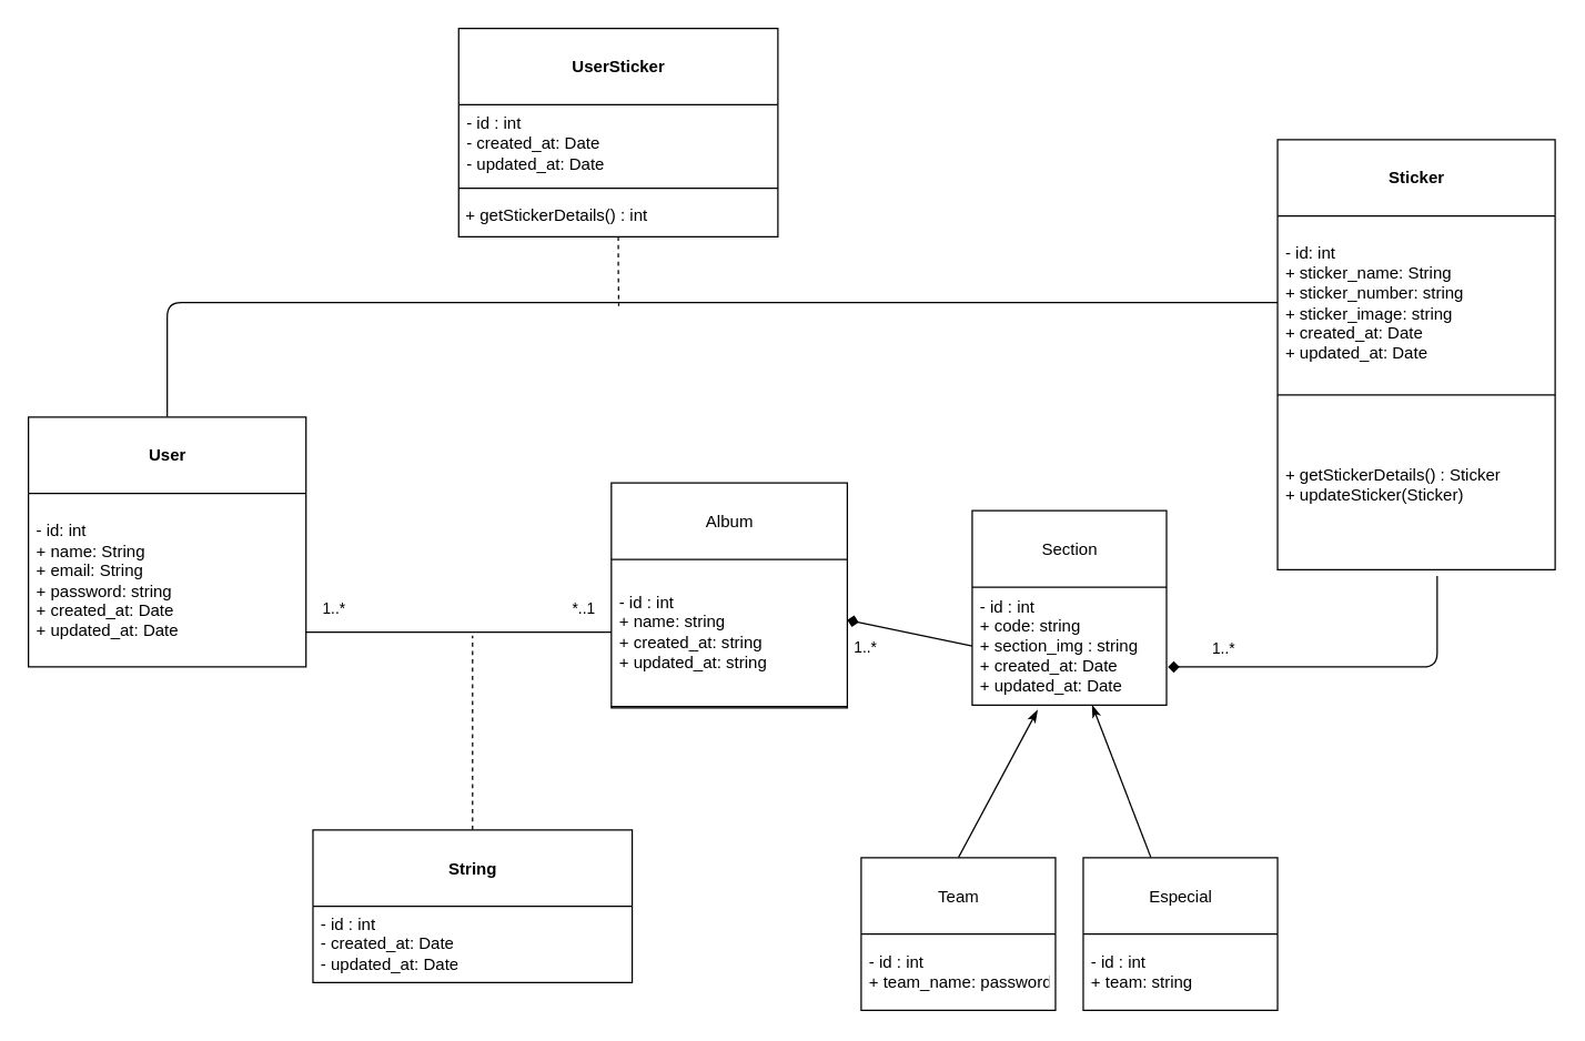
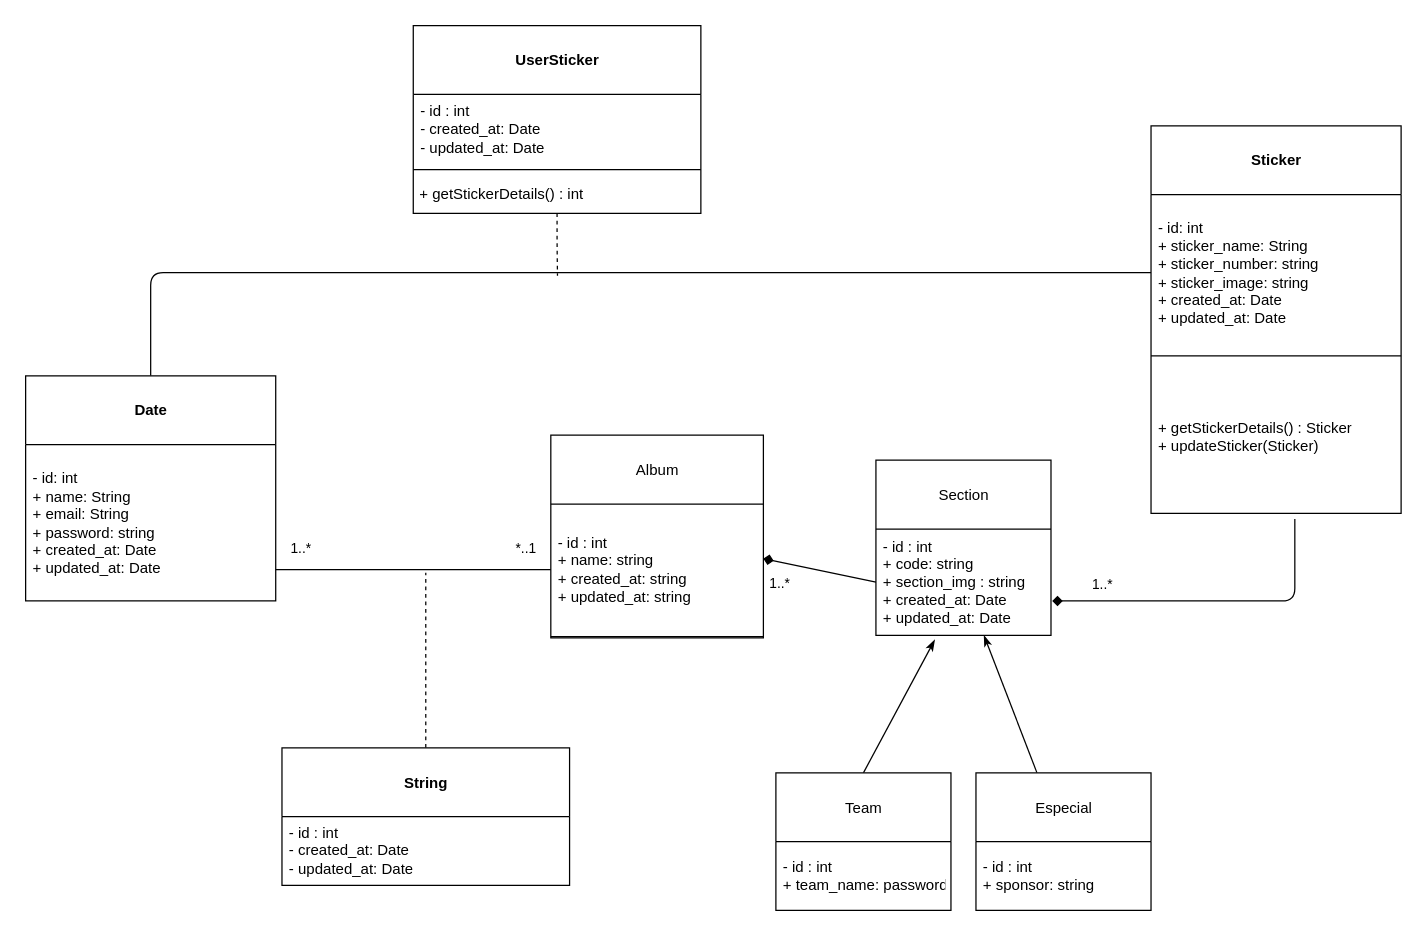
  <mxCell id="0" />
  <mxCell id="1" parent="0" />
  <mxCell id="2" value="1..*" style="edgeStyle=none;html=1;entryX=0;entryY=0.5;entryDx=0;entryDy=0;endArrow=none;endFill=0;" parent="1" edge="1"><mxGeometry x="-0.818" y="18" relative="1" as="geometry"><mxPoint x="220" y="455" as="sourcePoint" /><mxPoint x="440" y="455" as="targetPoint" /><mxPoint y="1" as="offset" /></mxGeometry></mxCell>
  <mxCell id="3" style="edgeStyle=orthogonalEdgeStyle;html=1;exitX=0.5;exitY=0;exitDx=0;exitDy=0;startArrow=none;startFill=0;endArrow=none;endFill=0;" parent="1" source="4" target="13" edge="1"><mxGeometry relative="1" as="geometry" /></mxCell>
- <mxCell id="4" value="&lt;b&gt;&lt;br&gt;User&lt;br&gt;&lt;/b&gt;" style="swimlane;fontStyle=0;align=center;verticalAlign=top;childLayout=stackLayout;horizontal=1;startSize=55;horizontalStack=0;resizeParent=1;resizeParentMax=0;resizeLast=0;collapsible=0;marginBottom=0;html=1;" parent="1" vertex="1"><mxGeometry x="20" y="300" width="200" height="180" as="geometry" /></mxCell>
+ <mxCell id="4" value="&lt;b&gt;&lt;br&gt;Date&lt;br&gt;&lt;/b&gt;" style="swimlane;fontStyle=0;align=center;verticalAlign=top;childLayout=stackLayout;horizontal=1;startSize=55;horizontalStack=0;resizeParent=1;resizeParentMax=0;resizeLast=0;collapsible=0;marginBottom=0;html=1;" parent="1" vertex="1"><mxGeometry x="20" y="300" width="200" height="180" as="geometry" /></mxCell>
  <mxCell id="5" value="- id: int&lt;br&gt;+ name: String&lt;br&gt;+ email: String&lt;br&gt;+ password: string&lt;br&gt;+ created_at: Date&lt;br&gt;+ updated_at: Date" style="text;html=1;strokeColor=none;fillColor=none;align=left;verticalAlign=middle;spacingLeft=4;spacingRight=4;overflow=hidden;rotatable=0;points=[[0,0.5],[1,0.5]];portConstraint=eastwest;" parent="4" vertex="1"><mxGeometry y="55" width="200" height="125" as="geometry" /></mxCell>
  <mxCell id="6" value="1..*" style="edgeStyle=none;html=1;endArrow=none;endFill=0;startArrow=diamond;startFill=1;entryX=0;entryY=0.5;entryDx=0;entryDy=0;" parent="1" source="7" target="11" edge="1"><mxGeometry x="-0.625" y="-17" relative="1" as="geometry"><mxPoint x="670" y="477.5" as="targetPoint" /><mxPoint as="offset" /></mxGeometry></mxCell>
  <mxCell id="7" value="&lt;br&gt;Album&lt;br&gt;" style="swimlane;fontStyle=0;align=center;verticalAlign=top;childLayout=stackLayout;horizontal=1;startSize=55;horizontalStack=0;resizeParent=1;resizeParentMax=0;resizeLast=0;collapsible=0;marginBottom=0;html=1;" parent="1" vertex="1"><mxGeometry x="440" y="347.5" width="170" height="162" as="geometry" /></mxCell>
  <mxCell id="8" value="- id : int&lt;br&gt;+ name: string&lt;br&gt;+ created_at: string&lt;br&gt;+ updated_at: string" style="text;html=1;strokeColor=none;fillColor=none;align=left;verticalAlign=middle;spacingLeft=4;spacingRight=4;overflow=hidden;rotatable=0;points=[[0,0.5],[1,0.5]];portConstraint=eastwest;" parent="7" vertex="1"><mxGeometry y="55" width="170" height="105" as="geometry" /></mxCell>
  <mxCell id="9" value="" style="line;strokeWidth=1;fillColor=none;align=left;verticalAlign=middle;spacingTop=-1;spacingLeft=3;spacingRight=3;rotatable=0;labelPosition=right;points=[];portConstraint=eastwest;" parent="7" vertex="1"><mxGeometry y="160" width="170" height="2" as="geometry" /></mxCell>
  <mxCell id="10" value="&lt;br&gt;Section" style="swimlane;fontStyle=0;align=center;verticalAlign=top;childLayout=stackLayout;horizontal=1;startSize=55;horizontalStack=0;resizeParent=1;resizeParentMax=0;resizeLast=0;collapsible=0;marginBottom=0;html=1;" parent="1" vertex="1"><mxGeometry x="700" y="367.5" width="140" height="140" as="geometry" /></mxCell>
  <mxCell id="11" value="- id : int&lt;br&gt;+ code: string&lt;br&gt;+ section_img : string&lt;br&gt;+ created_at: Date&lt;br&gt;+ updated_at: Date" style="text;html=1;strokeColor=none;fillColor=none;align=left;verticalAlign=middle;spacingLeft=4;spacingRight=4;overflow=hidden;rotatable=0;points=[[0,0.5],[1,0.5]];portConstraint=eastwest;" parent="10" vertex="1"><mxGeometry y="55" width="140" height="85" as="geometry" /></mxCell>
  <mxCell id="12" value="&lt;b&gt;&lt;br&gt;Sticker&lt;br&gt;&lt;/b&gt;" style="swimlane;fontStyle=0;align=center;verticalAlign=top;childLayout=stackLayout;horizontal=1;startSize=55;horizontalStack=0;resizeParent=1;resizeParentMax=0;resizeLast=0;collapsible=0;marginBottom=0;html=1;" parent="1" vertex="1"><mxGeometry x="920" y="100" width="200" height="310" as="geometry" /></mxCell>
  <mxCell id="13" value="- id: int&lt;br&gt;+ sticker_name: String&lt;br&gt;+ sticker_number: string&lt;br&gt;+ sticker_image: string&lt;br&gt;+ created_at: Date&lt;br&gt;+ updated_at: Date" style="text;html=1;strokeColor=none;fillColor=none;align=left;verticalAlign=middle;spacingLeft=4;spacingRight=4;overflow=hidden;rotatable=0;points=[[0,0.5],[1,0.5]];portConstraint=eastwest;" parent="12" vertex="1"><mxGeometry y="55" width="200" height="125" as="geometry" /></mxCell>
  <mxCell id="14" value="" style="line;strokeWidth=1;fillColor=none;align=left;verticalAlign=middle;spacingTop=-1;spacingLeft=3;spacingRight=3;rotatable=0;labelPosition=right;points=[];portConstraint=eastwest;" parent="12" vertex="1"><mxGeometry y="180" width="200" height="8" as="geometry" /></mxCell>
  <mxCell id="15" value="+ getStickerDetails() : Sticker&lt;br&gt;+ updateSticker(Sticker)" style="text;html=1;strokeColor=none;fillColor=none;align=left;verticalAlign=middle;spacingLeft=4;spacingRight=4;overflow=hidden;rotatable=0;points=[[0,0.5],[1,0.5]];portConstraint=eastwest;" parent="12" vertex="1"><mxGeometry y="188" width="200" height="122" as="geometry" /></mxCell>
  <mxCell id="16" value="*..1" style="edgeStyle=none;html=1;endArrow=none;endFill=0;dashed=1;" parent="1" source="17" edge="1"><mxGeometry x="1" y="-82" relative="1" as="geometry"><mxPoint x="340" y="457.5" as="targetPoint" /><mxPoint x="-2" y="-20" as="offset" /></mxGeometry></mxCell>
  <mxCell id="17" value="&lt;br&gt;&lt;b&gt;String&lt;br&gt;&lt;br&gt;&lt;/b&gt;" style="swimlane;fontStyle=0;align=center;verticalAlign=top;childLayout=stackLayout;horizontal=1;startSize=55;horizontalStack=0;resizeParent=1;resizeParentMax=0;resizeLast=0;collapsible=0;marginBottom=0;html=1;" parent="1" vertex="1"><mxGeometry x="225" y="597.5" width="230" height="110" as="geometry" /></mxCell>
  <mxCell id="18" value="- id : int&lt;br&gt;- created_at: Date&lt;br&gt;- updated_at: Date" style="text;html=1;strokeColor=none;fillColor=none;align=left;verticalAlign=middle;spacingLeft=4;spacingRight=4;overflow=hidden;rotatable=0;points=[[0,0.5],[1,0.5]];portConstraint=eastwest;" parent="17" vertex="1"><mxGeometry y="55" width="230" height="55" as="geometry" /></mxCell>
  <mxCell id="19" value="1..*" style="edgeStyle=orthogonalEdgeStyle;html=1;endArrow=none;endFill=0;startArrow=diamond;startFill=1;entryX=0.575;entryY=1.036;entryDx=0;entryDy=0;entryPerimeter=0;" parent="1" target="15" edge="1"><mxGeometry x="-0.693" y="13" relative="1" as="geometry"><mxPoint x="970" y="450.5" as="targetPoint" /><mxPoint x="841" y="480" as="sourcePoint" /><Array as="points"><mxPoint x="841" y="480" /><mxPoint x="1035" y="480" /></Array><mxPoint as="offset" /></mxGeometry></mxCell>
  <mxCell id="20" style="edgeStyle=none;html=1;exitX=0.5;exitY=0;exitDx=0;exitDy=0;startArrow=none;startFill=0;endArrow=classicThin;endFill=1;entryX=0.336;entryY=1.043;entryDx=0;entryDy=0;entryPerimeter=0;" parent="1" source="21" edge="1" target="11"><mxGeometry relative="1" as="geometry"><mxPoint x="730" y="567.5" as="targetPoint" /></mxGeometry></mxCell>
  <mxCell id="21" value="&lt;br&gt;Team" style="swimlane;fontStyle=0;align=center;verticalAlign=top;childLayout=stackLayout;horizontal=1;startSize=55;horizontalStack=0;resizeParent=1;resizeParentMax=0;resizeLast=0;collapsible=0;marginBottom=0;html=1;" parent="1" vertex="1"><mxGeometry x="620" y="617.5" width="140" height="110" as="geometry" /></mxCell>
  <mxCell id="22" value="- id : int&lt;br&gt;+ team_name: password" style="text;html=1;strokeColor=none;fillColor=none;align=left;verticalAlign=middle;spacingLeft=4;spacingRight=4;overflow=hidden;rotatable=0;points=[[0,0.5],[1,0.5]];portConstraint=eastwest;" parent="21" vertex="1"><mxGeometry y="55" width="140" height="55" as="geometry" /></mxCell>
  <mxCell id="23" style="edgeStyle=none;html=1;startArrow=none;startFill=0;endArrow=classicThin;endFill=1;" parent="1" source="24" edge="1" target="11"><mxGeometry relative="1" as="geometry"><mxPoint x="800" y="567.5" as="targetPoint" /></mxGeometry></mxCell>
  <mxCell id="24" value="&lt;br&gt;Especial" style="swimlane;fontStyle=0;align=center;verticalAlign=top;childLayout=stackLayout;horizontal=1;startSize=55;horizontalStack=0;resizeParent=1;resizeParentMax=0;resizeLast=0;collapsible=0;marginBottom=0;html=1;" parent="1" vertex="1"><mxGeometry x="780" y="617.5" width="140" height="110" as="geometry" /></mxCell>
- <mxCell id="25" value="- id : int&lt;br&gt;+ team: string" style="text;html=1;strokeColor=none;fillColor=none;align=left;verticalAlign=middle;spacingLeft=4;spacingRight=4;overflow=hidden;rotatable=0;points=[[0,0.5],[1,0.5]];portConstraint=eastwest;" parent="24" vertex="1"><mxGeometry y="55" width="140" height="55" as="geometry" /></mxCell>
+ <mxCell id="25" value="- id : int&lt;br&gt;+ sponsor: string" style="text;html=1;strokeColor=none;fillColor=none;align=left;verticalAlign=middle;spacingLeft=4;spacingRight=4;overflow=hidden;rotatable=0;points=[[0,0.5],[1,0.5]];portConstraint=eastwest;" parent="24" vertex="1"><mxGeometry y="55" width="140" height="55" as="geometry" /></mxCell>
  <mxCell id="26" value="&lt;br&gt;&lt;b&gt;UserSticker&lt;br&gt;&lt;br&gt;&lt;/b&gt;" style="swimlane;fontStyle=0;align=center;verticalAlign=top;childLayout=stackLayout;horizontal=1;startSize=55;horizontalStack=0;resizeParent=1;resizeParentMax=0;resizeLast=0;collapsible=0;marginBottom=0;html=1;" parent="1" vertex="1"><mxGeometry x="330" y="20" width="230" height="150" as="geometry" /></mxCell>
  <mxCell id="27" value="- id : int&lt;br&gt;- created_at: Date&lt;br&gt;- updated_at: Date" style="text;html=1;strokeColor=none;fillColor=none;align=left;verticalAlign=middle;spacingLeft=4;spacingRight=4;overflow=hidden;rotatable=0;points=[[0,0.5],[1,0.5]];portConstraint=eastwest;" parent="26" vertex="1"><mxGeometry y="55" width="230" height="55" as="geometry" /></mxCell>
  <mxCell id="28" value="" style="line;strokeWidth=1;fillColor=none;align=left;verticalAlign=middle;spacingTop=-1;spacingLeft=3;spacingRight=3;rotatable=0;labelPosition=right;points=[];portConstraint=eastwest;" parent="26" vertex="1"><mxGeometry y="110" width="230" height="10" as="geometry" /></mxCell>
  <mxCell id="29" value="&amp;nbsp;+ getStickerDetails() : int" style="text;html=1;strokeColor=none;fillColor=none;align=left;verticalAlign=middle;whiteSpace=wrap;rounded=0;" parent="26" vertex="1"><mxGeometry y="120" width="230" height="30" as="geometry" /></mxCell>
  <mxCell id="30" style="edgeStyle=orthogonalEdgeStyle;html=1;exitX=0.5;exitY=1;exitDx=0;exitDy=0;startArrow=none;startFill=0;endArrow=none;endFill=0;dashed=1;" parent="1" source="29" edge="1"><mxGeometry relative="1" as="geometry"><mxPoint x="445.333" y="220" as="targetPoint" /></mxGeometry></mxCell>
